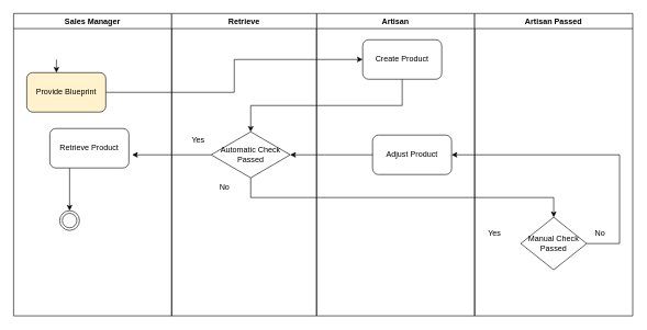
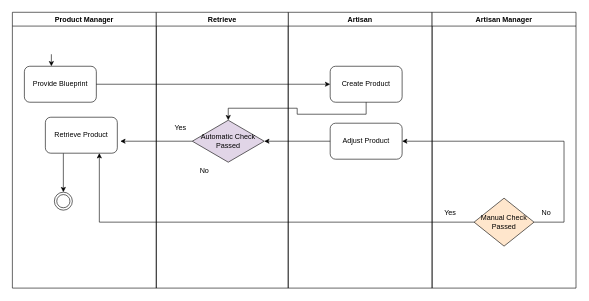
  <mxCell id="0" />
  <mxCell id="1" parent="0" />
- <mxCell id="2" value="Sales Manager" style="swimlane;whiteSpace=wrap;html=1;" parent="1" vertex="1"><mxGeometry x="20" y="20" width="240" height="460" as="geometry" /></mxCell>
+ <mxCell id="2" value="Product Manager" style="swimlane;whiteSpace=wrap;html=1;" parent="1" vertex="1"><mxGeometry x="20" y="20" width="240" height="460" as="geometry" /></mxCell>
  <mxCell id="3" style="edgeStyle=orthogonalEdgeStyle;rounded=0;orthogonalLoop=1;jettySize=auto;html=1;exitX=0.5;exitY=1;exitDx=0;exitDy=0;" parent="2" source="4" edge="1"><mxGeometry relative="1" as="geometry"><mxPoint x="65" y="90" as="targetPoint" /></mxGeometry></mxCell>
  <mxCell id="4" value="" style="ellipse;html=1;shape=endState;fillColor=default;gradientColor=none;strokeColor=none;" parent="2" vertex="1"><mxGeometry x="50" y="40" width="30" height="30" as="geometry" /></mxCell>
- <mxCell id="5" value="Provide Blueprint" style="rounded=1;whiteSpace=wrap;html=1;fillColor=#fff2cc;" parent="2" vertex="1"><mxGeometry x="20" y="90" width="120" height="60" as="geometry" /></mxCell>
+ <mxCell id="5" value="Provide Blueprint" style="rounded=1;whiteSpace=wrap;html=1;" parent="2" vertex="1"><mxGeometry x="20" y="90" width="120" height="60" as="geometry" /></mxCell>
  <mxCell id="6" style="edgeStyle=orthogonalEdgeStyle;rounded=0;orthogonalLoop=1;jettySize=auto;html=1;exitX=0.25;exitY=1;exitDx=0;exitDy=0;entryX=0.5;entryY=0;entryDx=0;entryDy=0;" parent="2" source="7" target="8" edge="1"><mxGeometry relative="1" as="geometry"><mxPoint x="90" y="300" as="targetPoint" /></mxGeometry></mxCell>
  <mxCell id="7" value="Retrieve Product" style="rounded=1;whiteSpace=wrap;html=1;" parent="2" vertex="1"><mxGeometry x="55" y="175" width="120" height="60" as="geometry" /></mxCell>
  <mxCell id="8" value="" style="ellipse;html=1;shape=endState;" parent="2" vertex="1"><mxGeometry x="70" y="300" width="30" height="30" as="geometry" /></mxCell>
  <mxCell id="9" value="Artisan" style="swimlane;whiteSpace=wrap;html=1;" parent="1" vertex="1"><mxGeometry x="480" y="20" width="240" height="460" as="geometry" /></mxCell>
- <mxCell id="10" value="Create Product" style="rounded=1;whiteSpace=wrap;html=1;" parent="9" vertex="1"><mxGeometry x="70" y="40" width="120" height="60" as="geometry" /></mxCell>
- <mxCell id="11" value="Adjust Product" style="rounded=1;whiteSpace=wrap;html=1;" parent="9" vertex="1"><mxGeometry x="85" y="185" width="120" height="60" as="geometry" /></mxCell>
+ <mxCell id="10" value="Create Product" style="rounded=1;whiteSpace=wrap;html=1;" parent="9" vertex="1"><mxGeometry x="70" y="90" width="120" height="60" as="geometry" /></mxCell>
+ <mxCell id="11" value="Adjust Product" style="rounded=1;whiteSpace=wrap;html=1;" parent="9" vertex="1"><mxGeometry x="70" y="185" width="120" height="60" as="geometry" /></mxCell>
  <mxCell id="12" value="Retrieve" style="swimlane;whiteSpace=wrap;html=1;" parent="1" vertex="1"><mxGeometry x="260" y="20" width="220" height="460" as="geometry" /></mxCell>
  <mxCell id="13" style="edgeStyle=orthogonalEdgeStyle;rounded=0;orthogonalLoop=1;jettySize=auto;html=1;exitX=0;exitY=0.5;exitDx=0;exitDy=0;" parent="12" source="14" edge="1"><mxGeometry relative="1" as="geometry"><mxPoint x="-60" y="215" as="targetPoint" /></mxGeometry></mxCell>
- <mxCell id="14" value="Automatic Check Passed" style="rhombus;whiteSpace=wrap;html=1;" parent="12" vertex="1"><mxGeometry x="60" y="180" width="120" height="70" as="geometry" /></mxCell>
+ <mxCell id="14" value="Automatic Check Passed" style="rhombus;whiteSpace=wrap;html=1;fillColor=#e1d5e7;" parent="12" vertex="1"><mxGeometry x="60" y="180" width="120" height="70" as="geometry" /></mxCell>
  <mxCell id="15" style="edgeStyle=orthogonalEdgeStyle;rounded=0;orthogonalLoop=1;jettySize=auto;html=1;exitX=0.5;exitY=1;exitDx=0;exitDy=0;" parent="12" source="14" target="14" edge="1"><mxGeometry relative="1" as="geometry" /></mxCell>
  <mxCell id="16" value="No" style="text;html=1;align=center;verticalAlign=middle;resizable=0;points=[];autosize=1;strokeColor=none;fillColor=none;" parent="12" vertex="1"><mxGeometry x="60" y="250" width="40" height="30" as="geometry" /></mxCell>
  <mxCell id="17" style="edgeStyle=orthogonalEdgeStyle;rounded=0;orthogonalLoop=1;jettySize=auto;html=1;exitX=1;exitY=0.5;exitDx=0;exitDy=0;entryX=0;entryY=0.5;entryDx=0;entryDy=0;" parent="1" source="5" target="10" edge="1"><mxGeometry relative="1" as="geometry"><mxPoint x="520" y="310" as="targetPoint" /></mxGeometry></mxCell>
- <mxCell id="18" value="Artisan Passed" style="swimlane;whiteSpace=wrap;html=1;" parent="1" vertex="1"><mxGeometry x="720" y="20" width="240" height="460" as="geometry" /></mxCell>
- <mxCell id="19" value="Manual Check Passed" style="rhombus;whiteSpace=wrap;html=1;" parent="18" vertex="1"><mxGeometry x="70" y="310" width="100" height="80" as="geometry" /></mxCell>
+ <mxCell id="18" value="Artisan Manager" style="swimlane;whiteSpace=wrap;html=1;" parent="1" vertex="1"><mxGeometry x="720" y="20" width="240" height="460" as="geometry" /></mxCell>
+ <mxCell id="19" value="Manual Check Passed" style="rhombus;whiteSpace=wrap;html=1;fillColor=#ffe6cc;" parent="18" vertex="1"><mxGeometry x="70" y="310" width="100" height="80" as="geometry" /></mxCell>
  <mxCell id="20" value="No" style="text;html=1;align=center;verticalAlign=middle;resizable=0;points=[];autosize=1;strokeColor=none;fillColor=none;" parent="18" vertex="1"><mxGeometry x="170" y="320" width="40" height="30" as="geometry" /></mxCell>
  <mxCell id="21" value="Yes" style="text;html=1;align=center;verticalAlign=middle;resizable=0;points=[];autosize=1;strokeColor=none;fillColor=none;" parent="18" vertex="1"><mxGeometry x="10" y="320" width="40" height="30" as="geometry" /></mxCell>
  <mxCell id="22" style="edgeStyle=orthogonalEdgeStyle;rounded=0;orthogonalLoop=1;jettySize=auto;html=1;exitX=0.5;exitY=1;exitDx=0;exitDy=0;entryX=0.5;entryY=0;entryDx=0;entryDy=0;" parent="1" source="10" target="14" edge="1"><mxGeometry relative="1" as="geometry" /></mxCell>
  <mxCell id="23" value="Yes" style="text;html=1;align=center;verticalAlign=middle;resizable=0;points=[];autosize=1;strokeColor=none;fillColor=none;" parent="1" vertex="1"><mxGeometry x="280" y="198" width="40" height="30" as="geometry" /></mxCell>
  <mxCell id="24" style="edgeStyle=orthogonalEdgeStyle;rounded=0;orthogonalLoop=1;jettySize=auto;html=1;exitX=0;exitY=0.5;exitDx=0;exitDy=0;entryX=1;entryY=0.5;entryDx=0;entryDy=0;" edge="1" parent="1" source="11" target="14"><mxGeometry relative="1" as="geometry" /></mxCell>
- <mxCell id="25" style="edgeStyle=orthogonalEdgeStyle;rounded=0;orthogonalLoop=1;jettySize=auto;html=1;exitX=0.5;exitY=1;exitDx=0;exitDy=0;entryX=0.5;entryY=0;entryDx=0;entryDy=0;" edge="1" parent="1" source="14" target="19"><mxGeometry relative="1" as="geometry" /></mxCell>
+ <mxCell id="26" style="edgeStyle=orthogonalEdgeStyle;rounded=0;orthogonalLoop=1;jettySize=auto;html=1;exitX=0;exitY=0.5;exitDx=0;exitDy=0;entryX=0.75;entryY=1;entryDx=0;entryDy=0;" edge="1" parent="1" source="19" target="7"><mxGeometry relative="1" as="geometry" /></mxCell>
  <mxCell id="27" style="edgeStyle=orthogonalEdgeStyle;rounded=0;orthogonalLoop=1;jettySize=auto;html=1;exitX=1;exitY=0.5;exitDx=0;exitDy=0;entryX=1;entryY=0.5;entryDx=0;entryDy=0;" edge="1" parent="1" source="19" target="11"><mxGeometry relative="1" as="geometry"><Array as="points"><mxPoint x="940" y="370" /><mxPoint x="940" y="235" /></Array></mxGeometry></mxCell>
